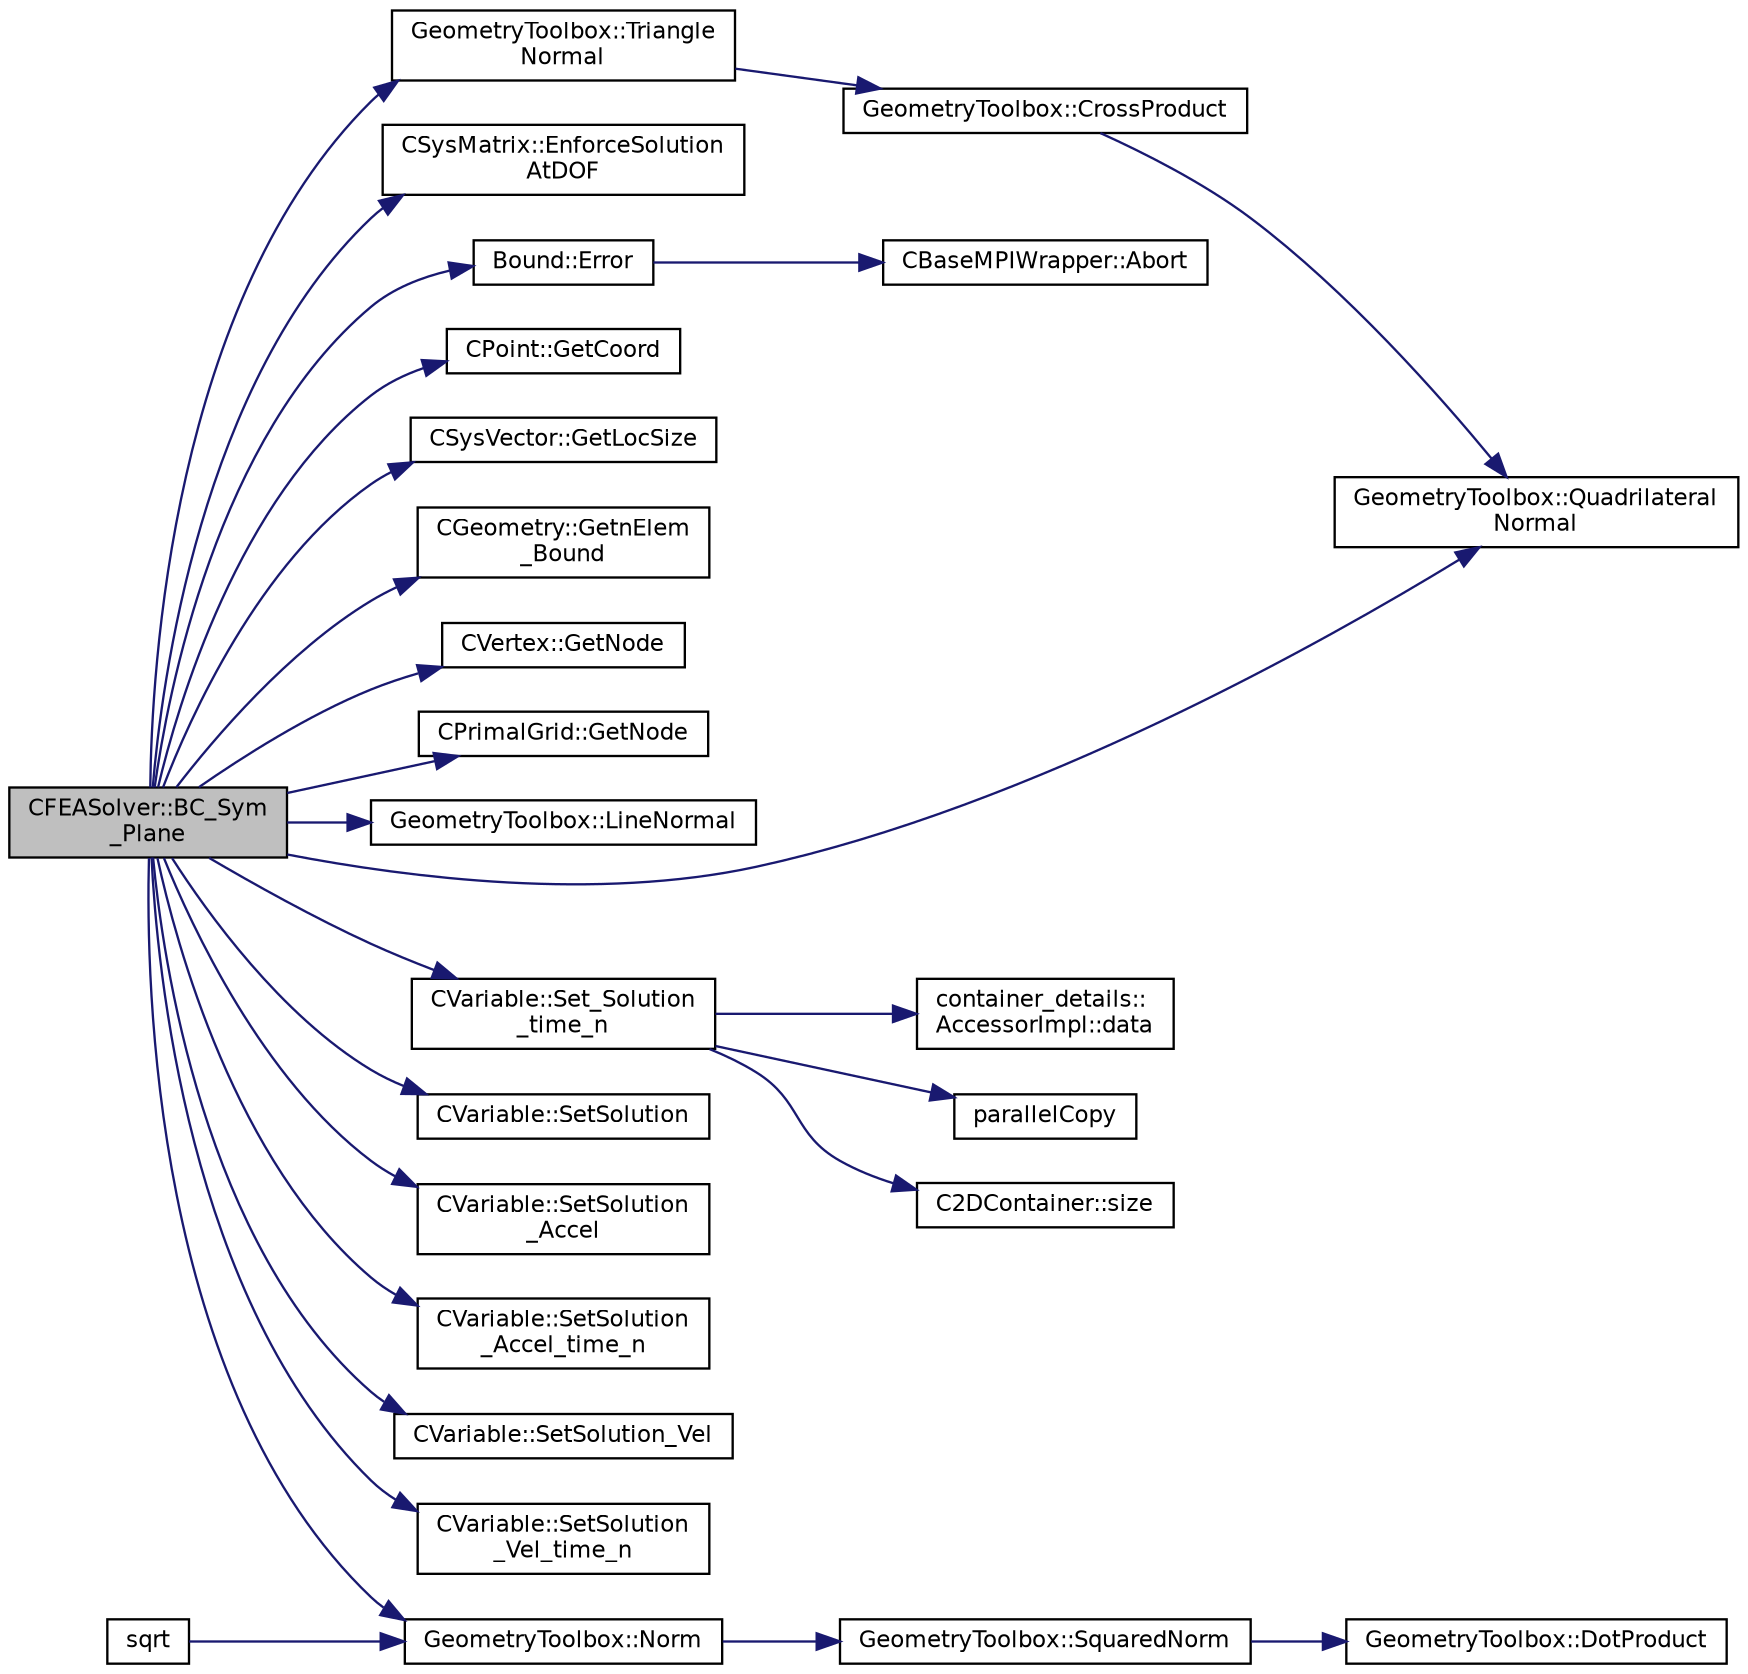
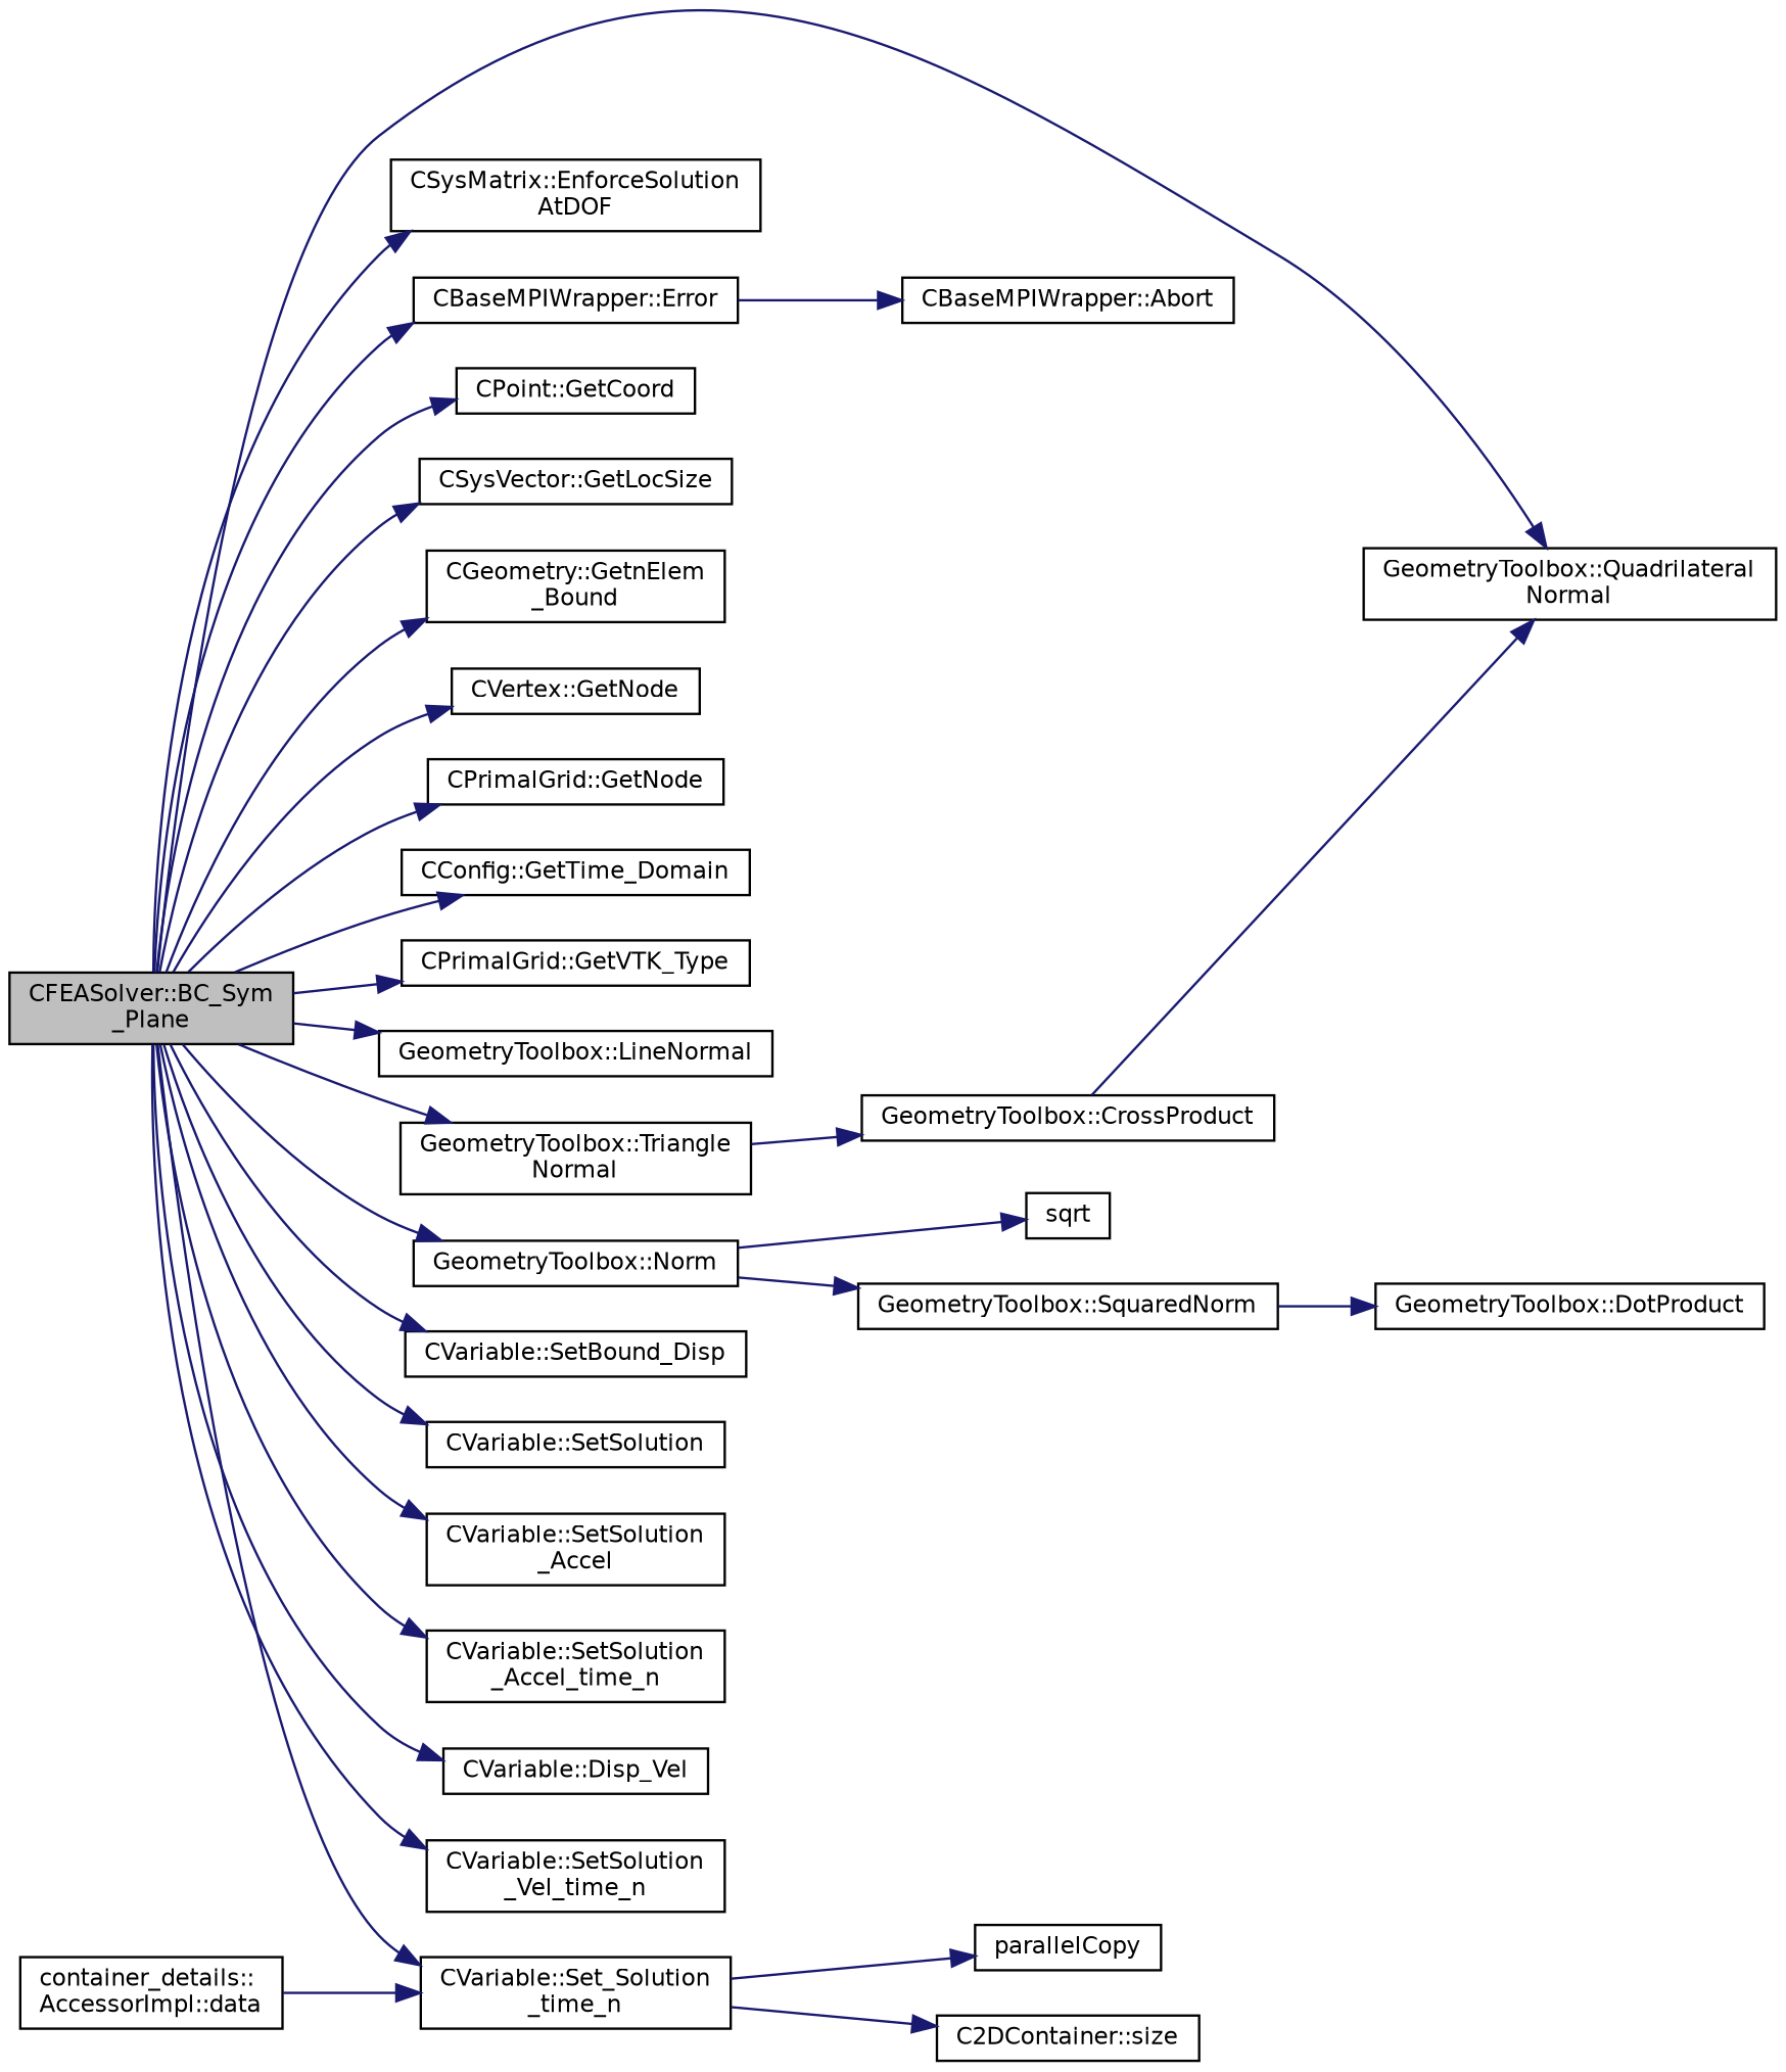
  digraph {
    rankdir=LR
    node [color=black fillcolor=white fontname=Helvetica fontsize=10 shape=record style=filled]
    edge [color=midnightblue fontname=Helvetica fontsize=10 labelfontname=Helvetica labelfontsize=10 style=solid]
    n1 [fillcolor=grey75 fontcolor=black height=0.2 label="CFEASolver::BC_Sym\l_Plane" width=0.4]
    n2 [height=0.2 label="CSysMatrix::EnforceSolution\lAtDOF" width=0.4]
-   n3 [height=0.2 label="Bound::Error" width=0.4]
+   n3 [height=0.2 label="CBaseMPIWrapper::Error" width=0.4]
    n4 [height=0.2 label="CPoint::GetCoord" width=0.4]
    n5 [height=0.2 label="CSysVector::GetLocSize" width=0.4]
    n6 [height=0.2 label="CGeometry::GetnElem\l_Bound" width=0.4]
    n7 [height=0.2 label="CVertex::GetNode" width=0.4]
    n8 [height=0.2 label="CPrimalGrid::GetNode" width=0.4]
+   n9 [height=0.2 label="CConfig::GetTime_Domain" width=0.4]
+   n10 [height=0.2 label="CPrimalGrid::GetVTK_Type" width=0.4]
    n11 [height=0.2 label="GeometryToolbox::LineNormal" width=0.4]
    n12 [height=0.2 label="GeometryToolbox::Norm" width=0.4]
    n13 [height=0.2 label="GeometryToolbox::Quadrilateral\lNormal" width=0.4]
    n14 [height=0.2 label="CVariable::Set_Solution\l_time_n" width=0.4]
+   n15 [height=0.2 label="CVariable::SetBound_Disp" width=0.4]
    n16 [height=0.2 label="CVariable::SetSolution" width=0.4]
    n17 [height=0.2 label="CVariable::SetSolution\l_Accel" width=0.4]
    n18 [height=0.2 label="CVariable::SetSolution\l_Accel_time_n" width=0.4]
-   n19 [height=0.2 label="CVariable::SetSolution_Vel" width=0.4]
+   n19 [height=0.2 label="CVariable::Disp_Vel" width=0.4]
    n20 [height=0.2 label="CVariable::SetSolution\l_Vel_time_n" width=0.4]
    n21 [height=0.2 label="GeometryToolbox::Triangle\lNormal" width=0.4]
    n22 [height=0.2 label="CBaseMPIWrapper::Abort" width=0.4]
    n23 [height=0.2 label=sqrt width=0.4]
    n24 [height=0.2 label="GeometryToolbox::SquaredNorm" width=0.4]
    n25 [height=0.2 label="container_details::\lAccessorImpl::data" width=0.4]
    n26 [height=0.2 label=parallelCopy width=0.4]
    n27 [height=0.2 label="C2DContainer::size" width=0.4]
    n28 [height=0.2 label="GeometryToolbox::CrossProduct" width=0.4]
    n29 [height=0.2 label="GeometryToolbox::DotProduct" width=0.4]
    n1 -> n2
    n1 -> n3
    n1 -> n4
    n1 -> n5
    n1 -> n6
    n1 -> n7
    n1 -> n8
+   n1 -> n9
+   n1 -> n10
    n1 -> n11
    n1 -> n12
    n1 -> n13
    n1 -> n14
+   n1 -> n15
    n1 -> n16
    n1 -> n17
    n1 -> n18
    n1 -> n19
    n1 -> n20
    n1 -> n21
    n3 -> n22
-   n23 -> n12
+   n12 -> n23
    n12 -> n24
-   n14 -> n25
+   n25 -> n14
    n14 -> n26
    n14 -> n27
    n21 -> n28
    n24 -> n29
    n28 -> n13
  }
